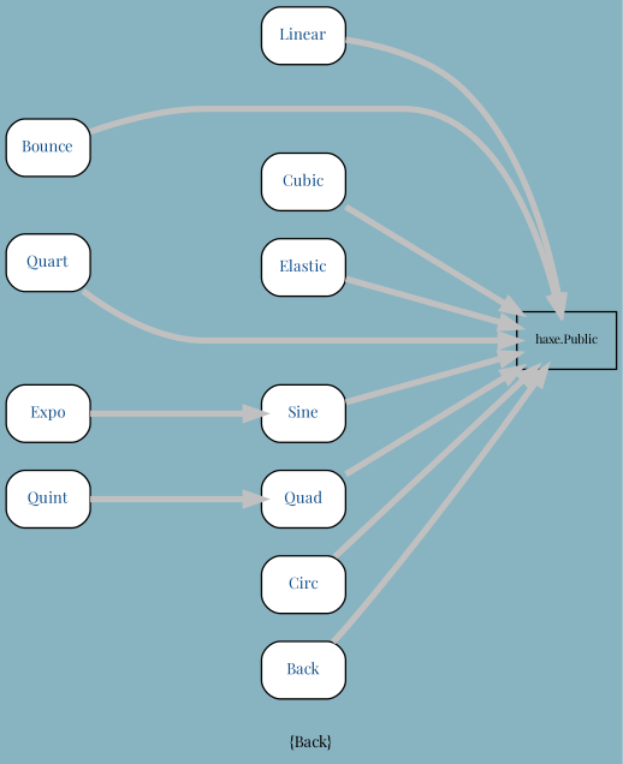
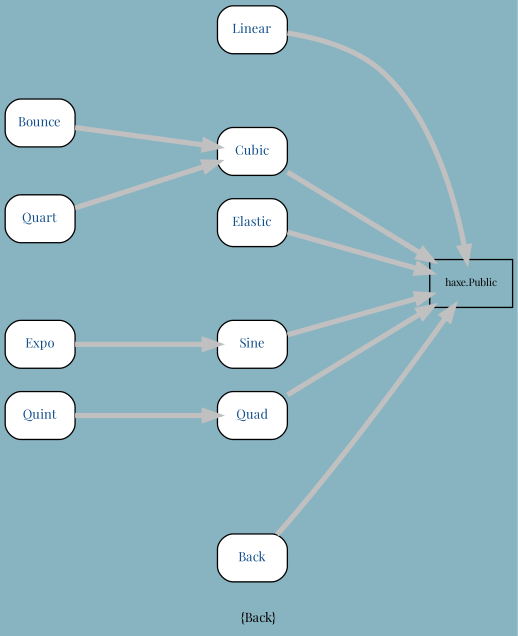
  digraph {
    bgcolor="#88B3C1"
    fontcolor=black
    fontname="Playfair Display"
    fontsize=10
    label="{Back}"
    rankdir=LR
    node [color=black fillcolor=white fontcolor="#104E8B" fontname="Playfair Display" fontsize=10 portPos=e shape=record style="rounded,filled"]
    edge [arrowhead=normal arrowsize=1.0 color=gray fontcolor=black fontname="Playfair Display" fontsize=8 minlen=3 style="setlinewidth(4)"]
    n1 [height=0.50 label="{Linear}" width=0.75]
    "haxe.Public" [fontcolor=black fontsize=8 height=0.50 width=0.89 fillcolor="" portPos="" style=""]
    n3 [height=0.50 label="{Bounce}" width=0.75]
    n4 [height=0.50 label="{Quart}" width=0.75]
    n5 [height=0.50 label="{Elastic}" width=0.75]
    n6 [height=0.50 label="{Cubic}" width=0.75]
    n7 [height=0.50 label="{Sine}" width=0.75]
    n8 [height=0.50 label="{Quad}" width=0.75]
    n9 [height=0.50 label="{Quint}" width=0.75]
    n10 [height=0.50 label="{Expo}" width=0.75]
-   n11 [height=0.50 label="{Circ}" width=0.75]
    n12 [height=0.50 label="{Back}" width=0.75]
    n1 -> "haxe.Public"
-   n3 -> "haxe.Public"
-   n4 -> "haxe.Public"
+   n3 -> n6
+   n4 -> n6
    n5 -> "haxe.Public"
    n6 -> "haxe.Public"
    n7 -> "haxe.Public"
    n8 -> "haxe.Public"
    n9 -> n8
    n10 -> n7
-   n11 -> "haxe.Public"
    n12 -> "haxe.Public"
  }
